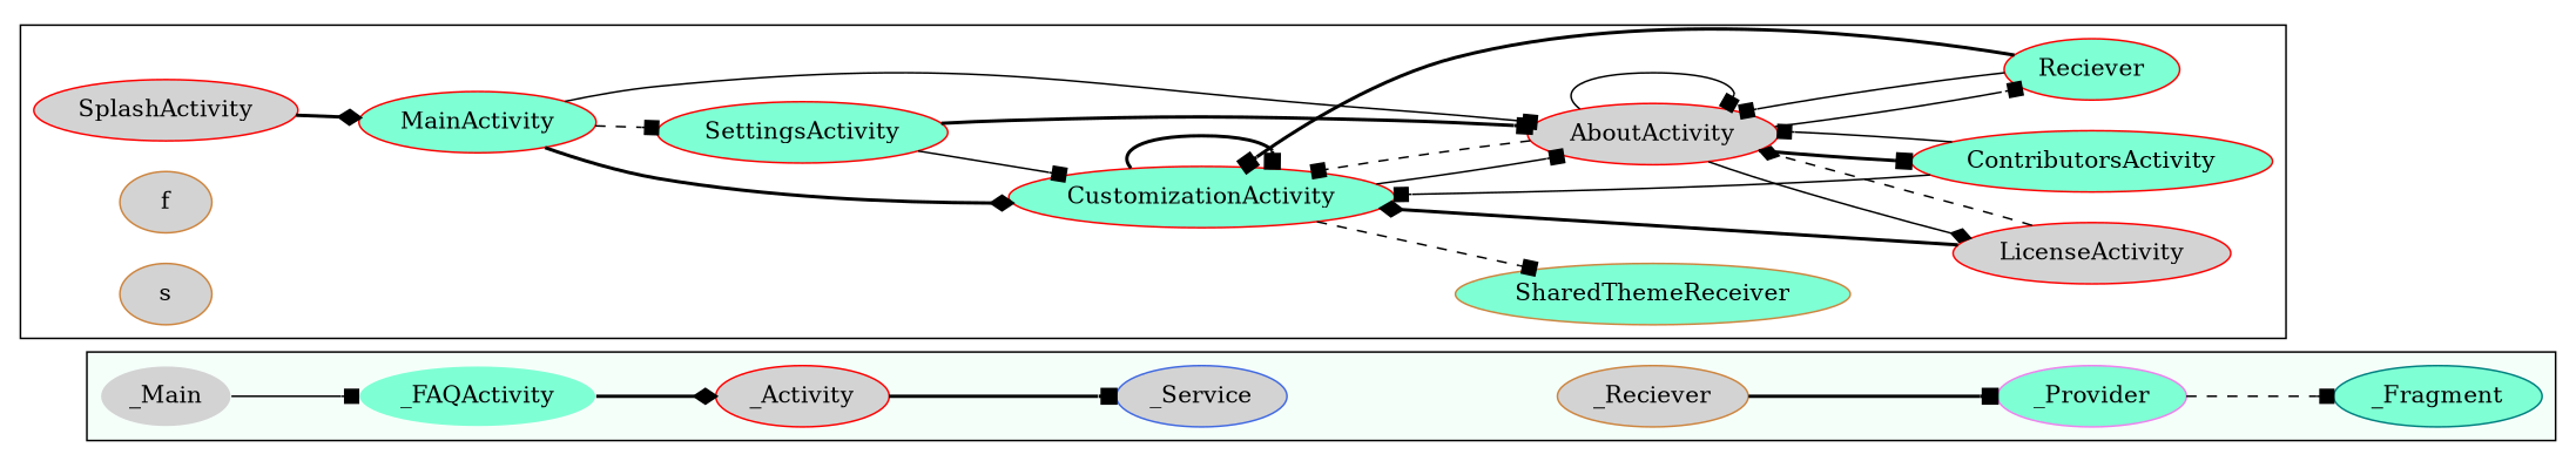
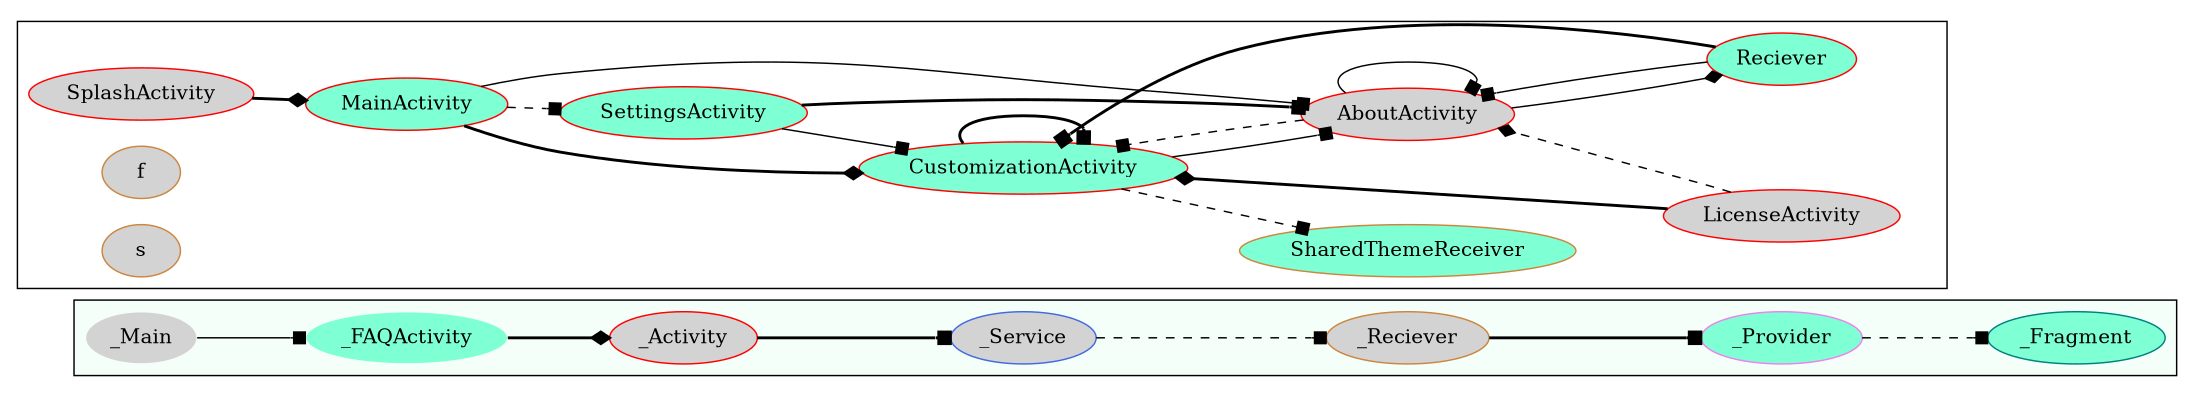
  digraph {
    rankdir=LR
    node [color=red fillcolor=lightgrey style=filled]
    edge [arrowhead=box style=bold]
    _Activity
    _Service [color=royalblue]
    _Reciever [color=peru]
    _Provider [color=violet fillcolor=aquamarine]
    _Fragment [color=teal fillcolor=aquamarine]
    _Main [color=mintcream]
    n7 [color=mintcream fillcolor=aquamarine label=_FAQActivity]
    MainActivity [fillcolor=aquamarine]
    CustomizationActivity [fillcolor=aquamarine]
    SettingsActivity [fillcolor=aquamarine]
    AboutActivity
    SharedThemeReceiver [color=peru fillcolor=aquamarine]
    n13 [fillcolor=aquamarine label=Reciever]
    SplashActivity
    LicenseActivity
-   ContributorsActivity [fillcolor=aquamarine]
    f [color=peru]
    s [color=peru]
    subgraph cluster_1 {
      bgcolor=mintcream
      _Activity
      _Service
      _Reciever
      _Provider
      _Fragment
      _Main
      n7
    }
    subgraph cluster_2 {
      MainActivity
      CustomizationActivity
      SettingsActivity
      AboutActivity
      SharedThemeReceiver
      n13
      SplashActivity
      LicenseActivity
-     ContributorsActivity
      f
      s
    }
    _Activity -> _Service
+   _Service -> _Reciever [style=dashed]
    _Reciever -> _Provider
    _Provider -> _Fragment [style=dashed]
    _Main -> n7 [style=solid]
    n7 -> _Activity [arrowhead=diamond]
    MainActivity -> CustomizationActivity [arrowhead=diamond]
    MainActivity -> SettingsActivity [style=dashed]
    MainActivity -> AboutActivity [style=solid]
    CustomizationActivity -> CustomizationActivity
    CustomizationActivity -> AboutActivity [style=solid]
    CustomizationActivity -> SharedThemeReceiver [style=dashed]
    SettingsActivity -> CustomizationActivity [style=solid]
    SettingsActivity -> AboutActivity
    AboutActivity -> CustomizationActivity [style=dashed]
    AboutActivity -> AboutActivity [style=solid]
-   AboutActivity -> n13 [style=solid]
-   AboutActivity -> LicenseActivity [arrowhead=diamond style=solid]
-   AboutActivity -> ContributorsActivity
+   AboutActivity -> n13 [arrowhead=diamond style=solid]
    n13 -> CustomizationActivity
    n13 -> AboutActivity [style=solid]
    SplashActivity -> MainActivity [arrowhead=diamond]
    LicenseActivity -> CustomizationActivity [arrowhead=diamond]
    LicenseActivity -> AboutActivity [arrowhead=diamond style=dashed]
-   ContributorsActivity -> CustomizationActivity [style=solid]
-   ContributorsActivity -> AboutActivity [style=solid]
  }
